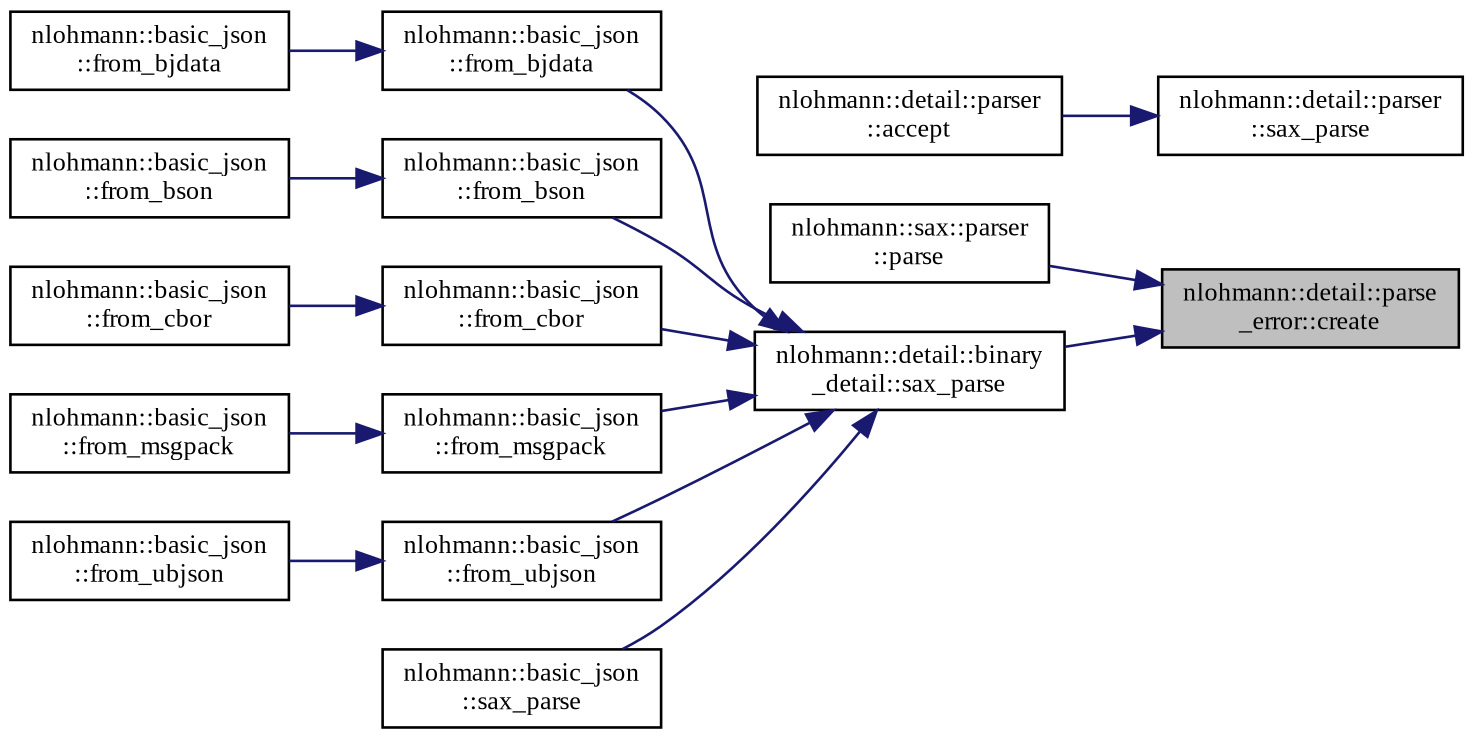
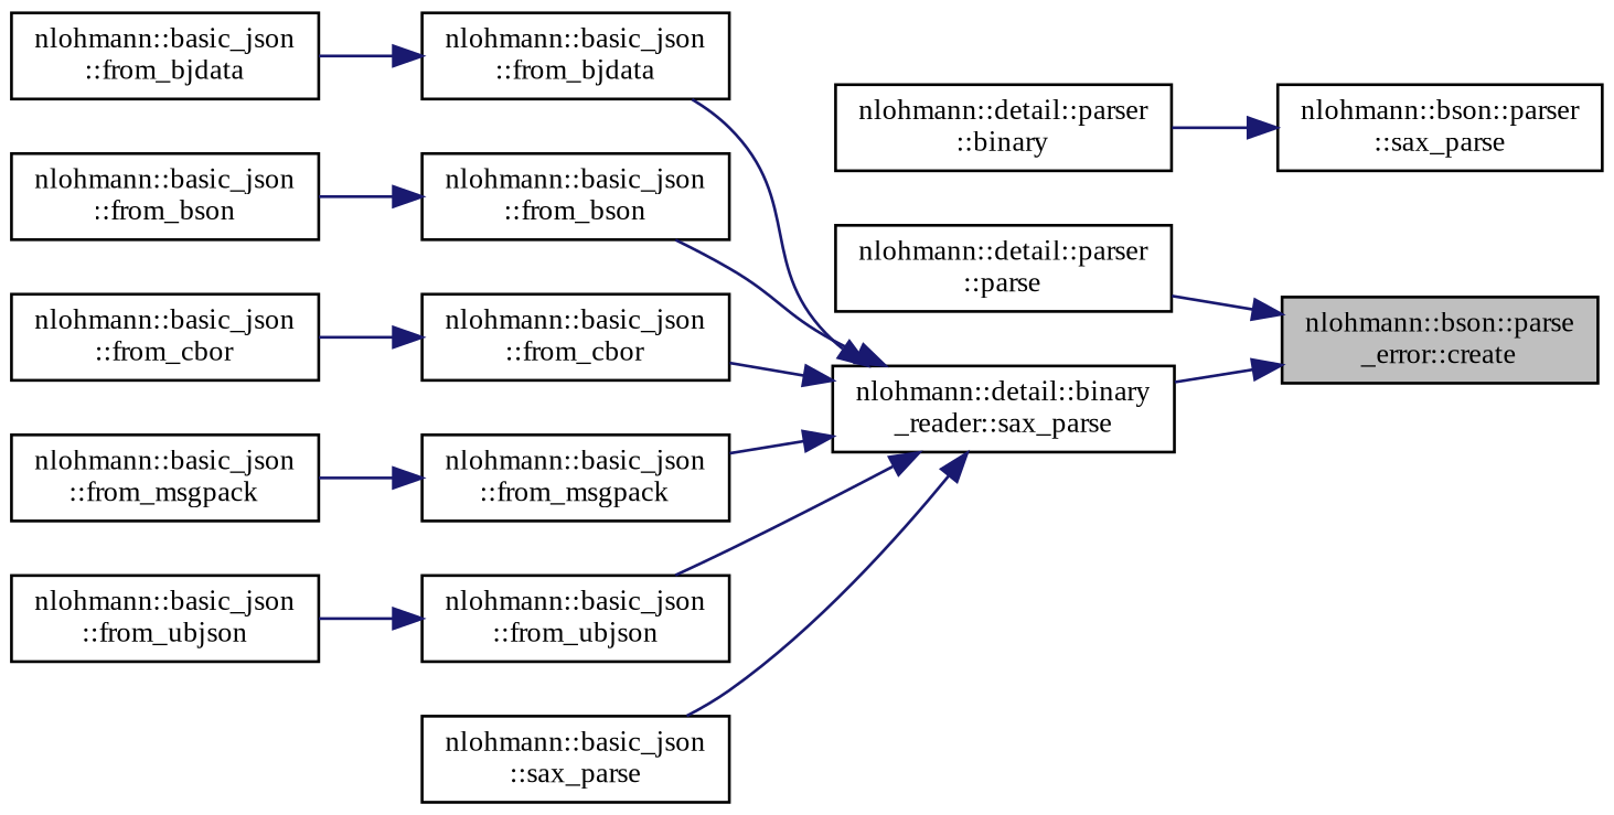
  digraph {
    fontname="Liberation Serif"
    rankdir=RL
    node [color=black fillcolor=white fontname="Liberation Serif" fontsize=10 shape=record style=filled]
    edge [color=midnightblue dir=back fontname="Liberation Serif" fontsize=10 labelfontname=Helvetica labelfontsize=10 style=solid]
-   n1 [fillcolor=grey75 fontcolor=black height=0.2 label="nlohmann::detail::parse\l_error::create" width=0.4]
-   n2 [height=0.2 label="nlohmann::sax::parser\l::parse" width=0.4]
-   n3 [height=0.2 label="nlohmann::detail::binary\l_detail::sax_parse" width=0.4]
+   n1 [fillcolor=grey75 fontcolor=black height=0.2 label="nlohmann::bson::parse\l_error::create" width=0.4]
+   n2 [height=0.2 label="nlohmann::detail::parser\l::parse" width=0.4]
+   n3 [height=0.2 label="nlohmann::detail::binary\l_reader::sax_parse" width=0.4]
    n4 [height=0.2 label="nlohmann::basic_json\l::from_bjdata" width=0.4]
    n5 [height=0.2 label="nlohmann::basic_json\l::from_bson" width=0.4]
    n6 [height=0.2 label="nlohmann::basic_json\l::from_cbor" width=0.4]
    n7 [height=0.2 label="nlohmann::basic_json\l::from_msgpack" width=0.4]
    n8 [height=0.2 label="nlohmann::basic_json\l::from_ubjson" width=0.4]
    n9 [height=0.2 label="nlohmann::basic_json\l::sax_parse" width=0.4]
-   n10 [height=0.2 label="nlohmann::detail::parser\l::sax_parse" width=0.4]
-   n11 [height=0.2 label="nlohmann::detail::parser\l::accept" width=0.4]
+   n10 [height=0.2 label="nlohmann::bson::parser\l::sax_parse" width=0.4]
+   n11 [height=0.2 label="nlohmann::detail::parser\l::binary" width=0.4]
    n12 [height=0.2 label="nlohmann::basic_json\l::from_bjdata" width=0.4]
    n13 [height=0.2 label="nlohmann::basic_json\l::from_bson" width=0.4]
    n14 [height=0.2 label="nlohmann::basic_json\l::from_cbor" width=0.4]
    n15 [height=0.2 label="nlohmann::basic_json\l::from_msgpack" width=0.4]
    n16 [height=0.2 label="nlohmann::basic_json\l::from_ubjson" width=0.4]
    n1 -> n2
    n1 -> n3
    n3 -> n4
    n3 -> n5
    n3 -> n6
    n3 -> n7
    n3 -> n8
    n3 -> n9
    n4 -> n12
    n5 -> n13
    n6 -> n14
    n7 -> n15
    n8 -> n16
    n10 -> n11
  }
